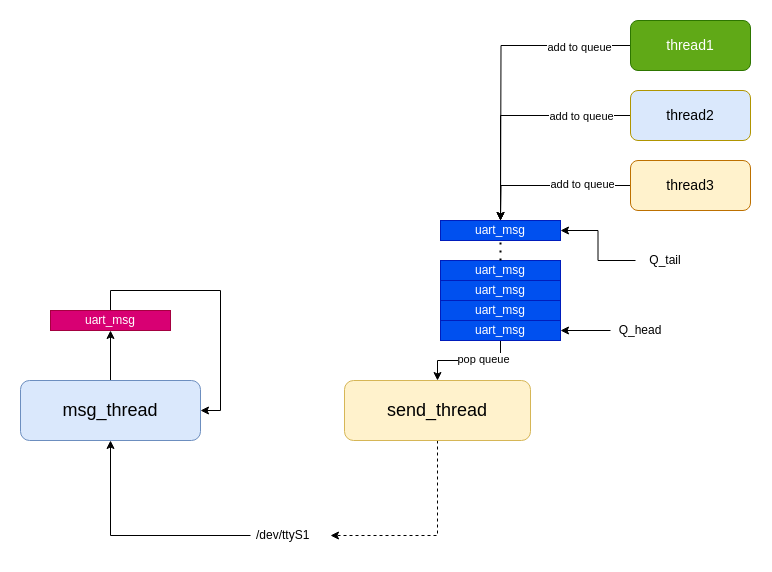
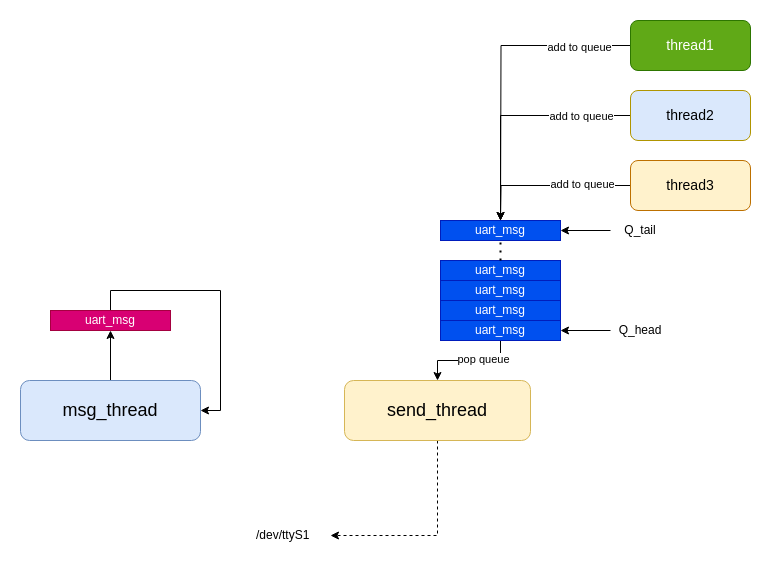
  <mxCell id="0" />
  <mxCell id="1" parent="0" />
  <mxCell id="2" style="edgeStyle=orthogonalEdgeStyle;rounded=0;orthogonalLoop=1;jettySize=auto;html=1;exitX=0.5;exitY=0;exitDx=0;exitDy=0;entryX=0.5;entryY=1;entryDx=0;entryDy=0;" edge="1" parent="1" source="3" target="28"><mxGeometry relative="1" as="geometry" /></mxCell>
  <mxCell id="3" value="&lt;font style=&quot;font-size: 18px;&quot;&gt;msg_thread&lt;/font&gt;" style="rounded=1;whiteSpace=wrap;html=1;fillColor=#dae8fc;strokeColor=#6c8ebf;" vertex="1" parent="1"><mxGeometry x="20" y="380" width="180" height="60" as="geometry" /></mxCell>
  <mxCell id="4" style="edgeStyle=orthogonalEdgeStyle;rounded=0;orthogonalLoop=1;jettySize=auto;html=1;exitX=0.5;exitY=1;exitDx=0;exitDy=0;dashed=1;" edge="1" parent="1" source="5" target="30"><mxGeometry relative="1" as="geometry" /></mxCell>
  <mxCell id="5" value="&lt;font style=&quot;font-size: 18px;&quot;&gt;send_thread&lt;/font&gt;" style="rounded=1;whiteSpace=wrap;html=1;fillColor=#fff2cc;strokeColor=#d6b656;" vertex="1" parent="1"><mxGeometry x="344" y="380" width="186" height="60" as="geometry" /></mxCell>
  <mxCell id="6" style="edgeStyle=orthogonalEdgeStyle;rounded=0;orthogonalLoop=1;jettySize=auto;html=1;exitX=0.5;exitY=1;exitDx=0;exitDy=0;entryX=0.5;entryY=0;entryDx=0;entryDy=0;" edge="1" parent="1" source="8" target="5"><mxGeometry relative="1" as="geometry" /></mxCell>
  <mxCell id="7" value="pop queue" style="edgeLabel;html=1;align=center;verticalAlign=middle;resizable=0;points=[];" vertex="1" connectable="0" parent="6"><mxGeometry x="-0.262" y="-2" relative="1" as="geometry"><mxPoint as="offset" /></mxGeometry></mxCell>
  <mxCell id="8" value="uart_msg" style="rounded=0;whiteSpace=wrap;html=1;fillColor=#0050ef;fontColor=#ffffff;strokeColor=#001DBC;" vertex="1" parent="1"><mxGeometry x="440" y="320" width="120" height="20" as="geometry" /></mxCell>
  <mxCell id="9" value="uart_msg" style="rounded=0;whiteSpace=wrap;html=1;fillColor=#0050ef;fontColor=#ffffff;strokeColor=#001DBC;" vertex="1" parent="1"><mxGeometry x="440" y="220" width="120" height="20" as="geometry" /></mxCell>
  <mxCell id="10" value="uart_msg" style="rounded=0;whiteSpace=wrap;html=1;fillColor=#0050ef;fontColor=#ffffff;strokeColor=#001DBC;" vertex="1" parent="1"><mxGeometry x="440" y="260" width="120" height="20" as="geometry" /></mxCell>
  <mxCell id="11" value="uart_msg" style="rounded=0;whiteSpace=wrap;html=1;fillColor=#0050ef;fontColor=#ffffff;strokeColor=#001DBC;" vertex="1" parent="1"><mxGeometry x="440" y="280" width="120" height="20" as="geometry" /></mxCell>
  <mxCell id="12" value="uart_msg" style="rounded=0;whiteSpace=wrap;html=1;fillColor=#0050ef;fontColor=#ffffff;strokeColor=#001DBC;" vertex="1" parent="1"><mxGeometry x="440" y="300" width="120" height="20" as="geometry" /></mxCell>
  <mxCell id="13" value="" style="endArrow=none;dashed=1;html=1;dashPattern=1 3;strokeWidth=2;rounded=0;entryX=0.5;entryY=1;entryDx=0;entryDy=0;exitX=0.5;exitY=0;exitDx=0;exitDy=0;" edge="1" parent="1" source="10" target="9"><mxGeometry width="50" height="50" relative="1" as="geometry"><mxPoint x="340" y="280" as="sourcePoint" /><mxPoint x="390" y="230" as="targetPoint" /></mxGeometry></mxCell>
  <mxCell id="14" style="edgeStyle=orthogonalEdgeStyle;rounded=0;orthogonalLoop=1;jettySize=auto;html=1;exitX=0;exitY=0.5;exitDx=0;exitDy=0;" edge="1" parent="1" source="16"><mxGeometry relative="1" as="geometry"><mxPoint x="500" y="220" as="targetPoint" /></mxGeometry></mxCell>
  <mxCell id="15" value="add to queue" style="edgeLabel;html=1;align=center;verticalAlign=middle;resizable=0;points=[];" vertex="1" connectable="0" parent="14"><mxGeometry x="-0.764" y="1" relative="1" as="geometry"><mxPoint x="-16" as="offset" /></mxGeometry></mxCell>
  <mxCell id="16" value="&lt;font style=&quot;font-size: 14px;&quot;&gt;thread1&lt;/font&gt;" style="rounded=1;whiteSpace=wrap;html=1;fillColor=#60a917;fontColor=#ffffff;strokeColor=#2D7600;" vertex="1" parent="1"><mxGeometry x="630" y="20" width="120" height="50" as="geometry" /></mxCell>
  <mxCell id="17" style="edgeStyle=orthogonalEdgeStyle;rounded=0;orthogonalLoop=1;jettySize=auto;html=1;exitX=0;exitY=0.5;exitDx=0;exitDy=0;entryX=0.5;entryY=0;entryDx=0;entryDy=0;" edge="1" parent="1" source="19" target="9"><mxGeometry relative="1" as="geometry" /></mxCell>
  <mxCell id="18" value="add to queue" style="edgeLabel;html=1;align=center;verticalAlign=middle;resizable=0;points=[];" vertex="1" connectable="0" parent="17"><mxGeometry x="-0.115" relative="1" as="geometry"><mxPoint x="54" as="offset" /></mxGeometry></mxCell>
  <mxCell id="19" value="&lt;font style=&quot;font-size: 14px;&quot;&gt;thread2&lt;/font&gt;" style="rounded=1;whiteSpace=wrap;html=1;fillColor=#dae8fc;fontColor=#000000;strokeColor=#B09500;" vertex="1" parent="1"><mxGeometry x="630" y="90" width="120" height="50" as="geometry" /></mxCell>
  <mxCell id="20" style="edgeStyle=orthogonalEdgeStyle;rounded=0;orthogonalLoop=1;jettySize=auto;html=1;exitX=0;exitY=0.5;exitDx=0;exitDy=0;" edge="1" parent="1" source="22"><mxGeometry relative="1" as="geometry"><mxPoint x="500" y="220" as="targetPoint" /></mxGeometry></mxCell>
  <mxCell id="21" value="add to queue" style="edgeLabel;html=1;align=center;verticalAlign=middle;resizable=0;points=[];" vertex="1" connectable="0" parent="20"><mxGeometry x="-0.406" y="-2" relative="1" as="geometry"><mxPoint as="offset" /></mxGeometry></mxCell>
  <mxCell id="22" value="&lt;font style=&quot;font-size: 14px;&quot;&gt;thread3&lt;/font&gt;" style="rounded=1;whiteSpace=wrap;html=1;fillColor=#fff2cc;fontColor=#000000;strokeColor=#BD7000;" vertex="1" parent="1"><mxGeometry x="630" y="160" width="120" height="50" as="geometry" /></mxCell>
  <mxCell id="23" style="edgeStyle=orthogonalEdgeStyle;rounded=0;orthogonalLoop=1;jettySize=auto;html=1;exitX=0;exitY=0.5;exitDx=0;exitDy=0;entryX=1;entryY=0.5;entryDx=0;entryDy=0;" edge="1" parent="1" source="24" target="8"><mxGeometry relative="1" as="geometry" /></mxCell>
  <mxCell id="24" value="Q_head" style="text;html=1;strokeColor=none;fillColor=none;align=center;verticalAlign=middle;whiteSpace=wrap;rounded=0;" vertex="1" parent="1"><mxGeometry x="610" y="315" width="60" height="30" as="geometry" /></mxCell>
  <mxCell id="25" style="edgeStyle=orthogonalEdgeStyle;rounded=0;orthogonalLoop=1;jettySize=auto;html=1;entryX=1;entryY=0.5;entryDx=0;entryDy=0;" edge="1" parent="1" source="26" target="9"><mxGeometry relative="1" as="geometry" /></mxCell>
- <mxCell id="26" value="Q_tail" style="text;html=1;strokeColor=none;fillColor=none;align=center;verticalAlign=middle;whiteSpace=wrap;rounded=0;" vertex="1" parent="1"><mxGeometry x="635" y="245" width="60" height="30" as="geometry" /></mxCell>
+ <mxCell id="26" value="Q_tail" style="text;html=1;strokeColor=none;fillColor=none;align=center;verticalAlign=middle;whiteSpace=wrap;rounded=0;" vertex="1" parent="1"><mxGeometry x="610" y="215" width="60" height="30" as="geometry" /></mxCell>
  <mxCell id="27" style="edgeStyle=orthogonalEdgeStyle;rounded=0;orthogonalLoop=1;jettySize=auto;html=1;exitX=0.5;exitY=0;exitDx=0;exitDy=0;entryX=1;entryY=0.5;entryDx=0;entryDy=0;" edge="1" parent="1" source="28" target="3"><mxGeometry relative="1" as="geometry" /></mxCell>
  <mxCell id="28" value="uart_msg" style="rounded=0;whiteSpace=wrap;html=1;fillColor=#d80073;fontColor=#ffffff;strokeColor=#A50040;" vertex="1" parent="1"><mxGeometry x="50" y="310" width="120" height="20" as="geometry" /></mxCell>
- <mxCell id="29" style="edgeStyle=orthogonalEdgeStyle;rounded=0;orthogonalLoop=1;jettySize=auto;html=1;exitX=0;exitY=0.5;exitDx=0;exitDy=0;entryX=0.5;entryY=1;entryDx=0;entryDy=0;" edge="1" parent="1" source="30" target="3"><mxGeometry relative="1" as="geometry" /></mxCell>
  <mxCell id="30" value="/dev/ttyS1" style="text;strokeColor=none;fillColor=none;align=left;verticalAlign=middle;spacingLeft=4;spacingRight=4;overflow=hidden;points=[[0,0.5],[1,0.5]];portConstraint=eastwest;rotatable=0;whiteSpace=wrap;html=1;" vertex="1" parent="1"><mxGeometry x="250" y="520" width="80" height="30" as="geometry" /></mxCell>
